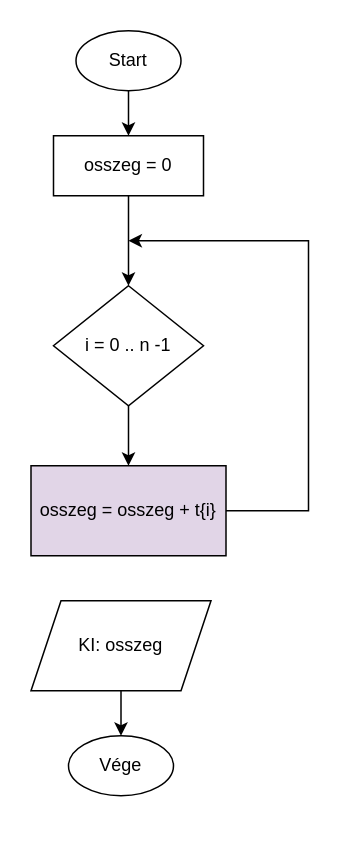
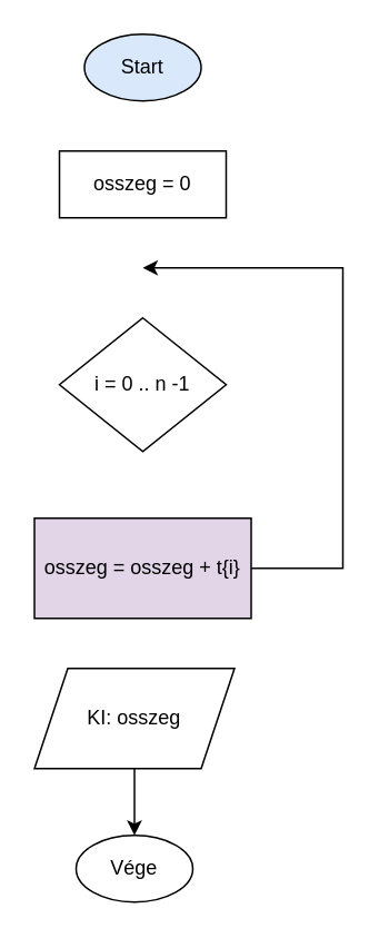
  <mxCell id="0" />
  <mxCell id="1" parent="0" />
- <mxCell id="2" value="Start" style="ellipse;whiteSpace=wrap;html=1;" vertex="1" parent="1"><mxGeometry x="50" y="20" width="70" height="40" as="geometry" /></mxCell>
+ <mxCell id="2" value="Start" style="ellipse;whiteSpace=wrap;html=1;fillColor=#dae8fc;" vertex="1" parent="1"><mxGeometry x="50" y="20" width="70" height="40" as="geometry" /></mxCell>
  <mxCell id="3" value="osszeg = 0" style="rounded=0;whiteSpace=wrap;html=1;" vertex="1" parent="1"><mxGeometry x="35" y="90" width="100" height="40" as="geometry" /></mxCell>
  <mxCell id="4" value="i = 0 .. n -1" style="rhombus;whiteSpace=wrap;html=1;" vertex="1" parent="1"><mxGeometry x="35" y="190" width="100" height="80" as="geometry" /></mxCell>
  <mxCell id="5" value="osszeg = osszeg + t{i}" style="rounded=0;whiteSpace=wrap;html=1;fillColor=#e1d5e7;" vertex="1" parent="1"><mxGeometry x="20" y="310" width="130" height="60" as="geometry" /></mxCell>
  <mxCell id="6" value="KI: osszeg" style="shape=parallelogram;perimeter=parallelogramPerimeter;whiteSpace=wrap;html=1;fixedSize=1;" vertex="1" parent="1"><mxGeometry x="20" y="400" width="120" height="60" as="geometry" /></mxCell>
- <mxCell id="7" value="Vége" style="ellipse;whiteSpace=wrap;html=1;" vertex="1" parent="1"><mxGeometry x="45" y="490" width="70" height="40" as="geometry" /></mxCell>
- <mxCell id="8" value="" style="endArrow=classic;html=1;rounded=0;exitX=0.5;exitY=1;exitDx=0;exitDy=0;" edge="1" parent="1" source="2" target="3"><mxGeometry width="50" height="50" relative="1" as="geometry"><mxPoint x="95" y="60" as="sourcePoint" /><mxPoint x="225" y="180" as="targetPoint" /></mxGeometry></mxCell>
- <mxCell id="9" value="" style="endArrow=classic;html=1;rounded=0;exitX=0.5;exitY=1;exitDx=0;exitDy=0;" edge="1" parent="1" source="3" target="4"><mxGeometry width="50" height="50" relative="1" as="geometry"><mxPoint x="85" y="140" as="sourcePoint" /><mxPoint x="245" y="270" as="targetPoint" /></mxGeometry></mxCell>
- <mxCell id="10" value="" style="endArrow=classic;html=1;rounded=0;exitX=0.5;exitY=1;exitDx=0;exitDy=0;entryX=0.5;entryY=0;entryDx=0;entryDy=0;" edge="1" parent="1" source="4" target="5"><mxGeometry width="50" height="50" relative="1" as="geometry"><mxPoint x="175" y="360" as="sourcePoint" /><mxPoint x="225" y="310" as="targetPoint" /></mxGeometry></mxCell>
+ <mxCell id="7" value="Vége" style="ellipse;whiteSpace=wrap;html=1;" vertex="1" parent="1"><mxGeometry x="45" y="500" width="70" height="40" as="geometry" /></mxCell>
  <mxCell id="11" value="" style="endArrow=classic;html=1;rounded=0;exitX=1;exitY=0.5;exitDx=0;exitDy=0;" edge="1" parent="1" source="5"><mxGeometry width="50" height="50" relative="1" as="geometry"><mxPoint x="175" y="360" as="sourcePoint" /><mxPoint x="85" y="160" as="targetPoint" /><Array as="points"><mxPoint x="205" y="340" /><mxPoint x="205" y="160" /></Array></mxGeometry></mxCell>
  <mxCell id="12" value="" style="endArrow=classic;html=1;rounded=0;exitX=0.5;exitY=1;exitDx=0;exitDy=0;entryX=0.5;entryY=0;entryDx=0;entryDy=0;" edge="1" parent="1" source="6" target="7"><mxGeometry width="50" height="50" relative="1" as="geometry"><mxPoint x="170" y="340" as="sourcePoint" /><mxPoint x="220" y="290" as="targetPoint" /></mxGeometry></mxCell>
